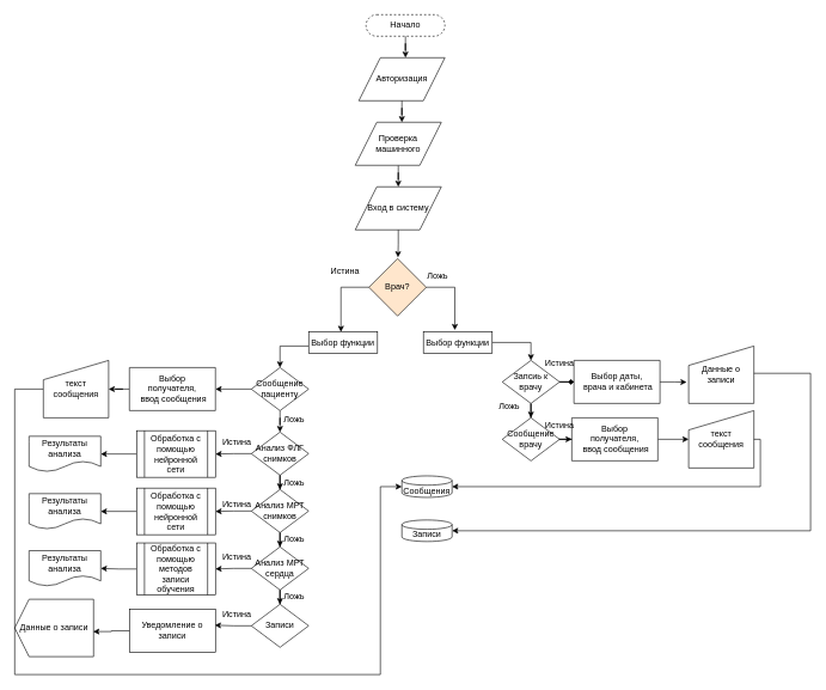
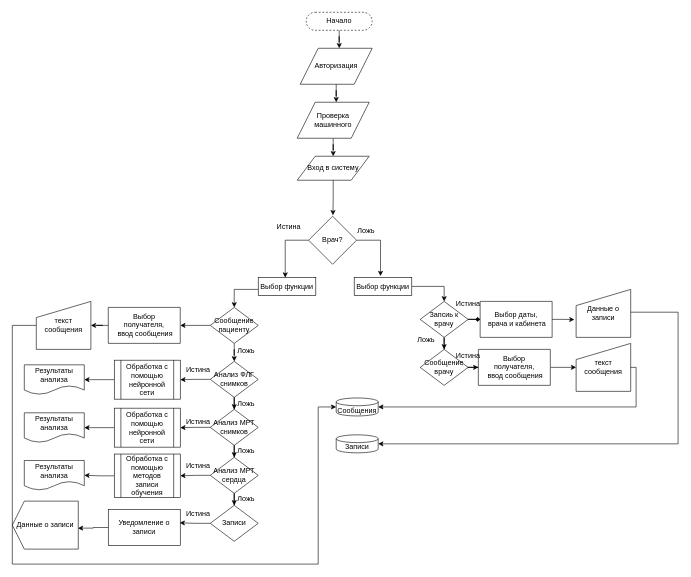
  <mxCell id="0" />
  <mxCell id="1" parent="0" />
  <mxCell id="2" value="Начало" style="rounded=1;whiteSpace=wrap;html=1;arcSize=50;dashed=1;" vertex="1" parent="1"><mxGeometry x="510" y="20" width="110" height="30" as="geometry" /></mxCell>
- <mxCell id="3" value="Вход в систему" style="shape=parallelogram;perimeter=parallelogramPerimeter;whiteSpace=wrap;html=1;fixedSize=1;size=30;" vertex="1" parent="1"><mxGeometry x="495" y="260" width="120" height="60" as="geometry" /></mxCell>
- <mxCell id="4" value="Врач?" style="rhombus;whiteSpace=wrap;html=1;fillColor=#ffe6cc;" vertex="1" parent="1"><mxGeometry x="514" y="360" width="80" height="80" as="geometry" /></mxCell>
+ <mxCell id="3" value="Вход в систему" style="shape=parallelogram;perimeter=parallelogramPerimeter;whiteSpace=wrap;html=1;fixedSize=1;size=30;" vertex="1" parent="1"><mxGeometry x="495" y="260" width="120" height="40" as="geometry" /></mxCell>
+ <mxCell id="4" value="Врач?" style="rhombus;whiteSpace=wrap;html=1;" vertex="1" parent="1"><mxGeometry x="514" y="360" width="80" height="80" as="geometry" /></mxCell>
  <mxCell id="5" value="Авторизация" style="shape=parallelogram;perimeter=parallelogramPerimeter;whiteSpace=wrap;html=1;fixedSize=1;size=30;" vertex="1" parent="1"><mxGeometry x="500" y="80" width="120" height="60" as="geometry" /></mxCell>
  <mxCell id="6" value="" style="edgeStyle=orthogonalEdgeStyle;rounded=0;orthogonalLoop=1;jettySize=auto;html=1;" edge="1" parent="1" source="7" target="3"><mxGeometry relative="1" as="geometry" /></mxCell>
  <mxCell id="7" value="Проверка машинного" style="shape=parallelogram;perimeter=parallelogramPerimeter;whiteSpace=wrap;html=1;fixedSize=1;size=30;" vertex="1" parent="1"><mxGeometry x="495" y="170" width="120" height="60" as="geometry" /></mxCell>
  <mxCell id="8" style="edgeStyle=orthogonalEdgeStyle;rounded=0;orthogonalLoop=1;jettySize=auto;html=1;entryX=0.5;entryY=0;entryDx=0;entryDy=0;" edge="1" parent="1" source="9" target="14"><mxGeometry relative="1" as="geometry" /></mxCell>
  <mxCell id="9" value="Выбор функции" style="rounded=0;whiteSpace=wrap;html=1;" vertex="1" parent="1"><mxGeometry x="590" y="462" width="96" height="30" as="geometry" /></mxCell>
  <mxCell id="10" style="edgeStyle=orthogonalEdgeStyle;rounded=0;orthogonalLoop=1;jettySize=auto;html=1;entryX=0.5;entryY=0;entryDx=0;entryDy=0;" edge="1" parent="1" source="11" target="19"><mxGeometry relative="1" as="geometry"><Array as="points"><mxPoint x="390" y="482" /></Array></mxGeometry></mxCell>
  <mxCell id="11" value="Выбор функции" style="rounded=0;whiteSpace=wrap;html=1;" vertex="1" parent="1"><mxGeometry x="430" y="462" width="96" height="30" as="geometry" /></mxCell>
  <mxCell id="12" style="edgeStyle=orthogonalEdgeStyle;rounded=0;orthogonalLoop=1;jettySize=auto;html=1;entryX=0.5;entryY=0;entryDx=0;entryDy=0;" edge="1" parent="1" source="14" target="16"><mxGeometry relative="1" as="geometry" /></mxCell>
  <mxCell id="13" style="edgeStyle=orthogonalEdgeStyle;rounded=0;orthogonalLoop=1;jettySize=auto;html=1;endArrow=diamond;" edge="1" parent="1" source="14" target="45"><mxGeometry relative="1" as="geometry" /></mxCell>
  <mxCell id="14" value="Запсиь к врачу" style="rhombus;whiteSpace=wrap;html=1;" vertex="1" parent="1"><mxGeometry x="700" y="502" width="80" height="60" as="geometry" /></mxCell>
  <mxCell id="15" style="edgeStyle=orthogonalEdgeStyle;rounded=0;orthogonalLoop=1;jettySize=auto;html=1;entryX=0;entryY=0.5;entryDx=0;entryDy=0;" edge="1" parent="1" source="16" target="48"><mxGeometry relative="1" as="geometry" /></mxCell>
  <mxCell id="16" value="Сообщение врачу" style="rhombus;whiteSpace=wrap;html=1;" vertex="1" parent="1"><mxGeometry x="700" y="582" width="80" height="60" as="geometry" /></mxCell>
  <mxCell id="17" style="edgeStyle=orthogonalEdgeStyle;rounded=0;orthogonalLoop=1;jettySize=auto;html=1;entryX=0.5;entryY=0;entryDx=0;entryDy=0;" edge="1" parent="1" source="19" target="22"><mxGeometry relative="1" as="geometry" /></mxCell>
  <mxCell id="18" style="edgeStyle=orthogonalEdgeStyle;rounded=0;orthogonalLoop=1;jettySize=auto;html=1;entryX=1;entryY=0.5;entryDx=0;entryDy=0;" edge="1" parent="1" source="19" target="69"><mxGeometry relative="1" as="geometry" /></mxCell>
  <mxCell id="19" value="Сообщение пациенту" style="rhombus;whiteSpace=wrap;html=1;" vertex="1" parent="1"><mxGeometry x="350" y="512" width="80" height="60" as="geometry" /></mxCell>
  <mxCell id="20" style="edgeStyle=orthogonalEdgeStyle;rounded=0;orthogonalLoop=1;jettySize=auto;html=1;" edge="1" parent="1" source="22" target="25"><mxGeometry relative="1" as="geometry" /></mxCell>
  <mxCell id="21" style="edgeStyle=orthogonalEdgeStyle;rounded=0;orthogonalLoop=1;jettySize=auto;html=1;entryX=1;entryY=0.5;entryDx=0;entryDy=0;" edge="1" parent="1" source="22" target="36"><mxGeometry relative="1" as="geometry" /></mxCell>
  <mxCell id="22" value="Анализ ФЛГ снимков" style="rhombus;whiteSpace=wrap;html=1;" vertex="1" parent="1"><mxGeometry x="350" y="602" width="80" height="60" as="geometry" /></mxCell>
  <mxCell id="23" style="edgeStyle=orthogonalEdgeStyle;rounded=0;orthogonalLoop=1;jettySize=auto;html=1;" edge="1" parent="1" source="25" target="28"><mxGeometry relative="1" as="geometry" /></mxCell>
  <mxCell id="24" style="edgeStyle=orthogonalEdgeStyle;rounded=0;orthogonalLoop=1;jettySize=auto;html=1;entryX=1;entryY=0.5;entryDx=0;entryDy=0;" edge="1" parent="1" source="25" target="39"><mxGeometry relative="1" as="geometry" /></mxCell>
  <mxCell id="25" value="Анализ МРТ снимков" style="rhombus;whiteSpace=wrap;html=1;" vertex="1" parent="1"><mxGeometry x="350" y="682" width="80" height="60" as="geometry" /></mxCell>
  <mxCell id="26" style="edgeStyle=orthogonalEdgeStyle;rounded=0;orthogonalLoop=1;jettySize=auto;html=1;entryX=0.5;entryY=0;entryDx=0;entryDy=0;" edge="1" parent="1" source="28" target="30"><mxGeometry relative="1" as="geometry" /></mxCell>
  <mxCell id="27" style="edgeStyle=orthogonalEdgeStyle;rounded=0;orthogonalLoop=1;jettySize=auto;html=1;entryX=1;entryY=0.5;entryDx=0;entryDy=0;" edge="1" parent="1" source="28" target="42"><mxGeometry relative="1" as="geometry" /></mxCell>
  <mxCell id="28" value="Анализ МРТ сердца" style="rhombus;whiteSpace=wrap;html=1;" vertex="1" parent="1"><mxGeometry x="350" y="762" width="80" height="60" as="geometry" /></mxCell>
  <mxCell id="29" style="edgeStyle=orthogonalEdgeStyle;rounded=0;orthogonalLoop=1;jettySize=auto;html=1;entryX=0.992;entryY=0.37;entryDx=0;entryDy=0;entryPerimeter=0;" edge="1" parent="1" source="30" target="55"><mxGeometry relative="1" as="geometry" /></mxCell>
  <mxCell id="30" value="Записи" style="rhombus;whiteSpace=wrap;html=1;" vertex="1" parent="1"><mxGeometry x="350" y="842" width="80" height="60" as="geometry" /></mxCell>
  <mxCell id="31" style="edgeStyle=orthogonalEdgeStyle;rounded=0;orthogonalLoop=1;jettySize=auto;html=1;entryX=0.542;entryY=0;entryDx=0;entryDy=0;entryPerimeter=0;" edge="1" parent="1" source="2" target="5"><mxGeometry relative="1" as="geometry" /></mxCell>
  <mxCell id="32" style="edgeStyle=orthogonalEdgeStyle;rounded=0;orthogonalLoop=1;jettySize=auto;html=1;entryX=0.542;entryY=0;entryDx=0;entryDy=0;entryPerimeter=0;" edge="1" parent="1" source="5" target="7"><mxGeometry relative="1" as="geometry" /></mxCell>
  <mxCell id="33" style="edgeStyle=orthogonalEdgeStyle;rounded=0;orthogonalLoop=1;jettySize=auto;html=1;entryX=0.507;entryY=-0.02;entryDx=0;entryDy=0;entryPerimeter=0;" edge="1" parent="1" source="3" target="4"><mxGeometry relative="1" as="geometry" /></mxCell>
  <mxCell id="34" style="edgeStyle=orthogonalEdgeStyle;rounded=0;orthogonalLoop=1;jettySize=auto;html=1;entryX=0.457;entryY=-0.076;entryDx=0;entryDy=0;entryPerimeter=0;" edge="1" parent="1" source="4" target="9"><mxGeometry relative="1" as="geometry"><Array as="points"><mxPoint x="634" y="400" /></Array></mxGeometry></mxCell>
  <mxCell id="35" style="edgeStyle=orthogonalEdgeStyle;rounded=0;orthogonalLoop=1;jettySize=auto;html=1;entryX=1;entryY=0.5;entryDx=0;entryDy=0;" edge="1" parent="1" source="36" target="37"><mxGeometry relative="1" as="geometry" /></mxCell>
  <mxCell id="36" value="Обработка с помощью нейронной сети" style="shape=process;whiteSpace=wrap;html=1;backgroundOutline=1;" vertex="1" parent="1"><mxGeometry x="190" y="600" width="110" height="65" as="geometry" /></mxCell>
  <mxCell id="37" value="Результаты анализа" style="shape=document;whiteSpace=wrap;html=1;boundedLbl=1;" vertex="1" parent="1"><mxGeometry x="40" y="607.75" width="100" height="49.5" as="geometry" /></mxCell>
  <mxCell id="38" style="edgeStyle=orthogonalEdgeStyle;rounded=0;orthogonalLoop=1;jettySize=auto;html=1;entryX=1;entryY=0.5;entryDx=0;entryDy=0;" edge="1" parent="1" source="39" target="40"><mxGeometry relative="1" as="geometry" /></mxCell>
  <mxCell id="39" value="Обработка с помощью нейронной сети" style="shape=process;whiteSpace=wrap;html=1;backgroundOutline=1;" vertex="1" parent="1"><mxGeometry x="190" y="680" width="110" height="65" as="geometry" /></mxCell>
  <mxCell id="40" value="Результаты анализа" style="shape=document;whiteSpace=wrap;html=1;boundedLbl=1;" vertex="1" parent="1"><mxGeometry x="40" y="687.75" width="100" height="49.5" as="geometry" /></mxCell>
  <mxCell id="41" style="edgeStyle=orthogonalEdgeStyle;rounded=0;orthogonalLoop=1;jettySize=auto;html=1;entryX=1;entryY=0.5;entryDx=0;entryDy=0;" edge="1" parent="1" source="42" target="43"><mxGeometry relative="1" as="geometry" /></mxCell>
  <mxCell id="42" value="Обработка с помощью методов записи обучения" style="shape=process;whiteSpace=wrap;html=1;backgroundOutline=1;" vertex="1" parent="1"><mxGeometry x="190" y="756.5" width="110" height="72.5" as="geometry" /></mxCell>
  <mxCell id="43" value="Результаты анализа" style="shape=document;whiteSpace=wrap;html=1;boundedLbl=1;" vertex="1" parent="1"><mxGeometry x="40" y="767.25" width="100" height="49.5" as="geometry" /></mxCell>
  <mxCell id="44" value="Данные о записи" style="shape=manualInput;whiteSpace=wrap;html=1;direction=east;size=27;" vertex="1" parent="1"><mxGeometry x="960" y="482" width="91" height="80" as="geometry" /></mxCell>
  <mxCell id="45" value="Выбор даты,&lt;br&gt;&amp;nbsp;врача и кабинета" style="shape=parallelogram;perimeter=parallelogramPerimeter;whiteSpace=wrap;html=1;fixedSize=1;size=-10;" vertex="1" parent="1"><mxGeometry x="800" y="502" width="120" height="60" as="geometry" /></mxCell>
  <mxCell id="46" style="edgeStyle=orthogonalEdgeStyle;rounded=0;orthogonalLoop=1;jettySize=auto;html=1;entryX=-0.031;entryY=0.63;entryDx=0;entryDy=0;entryPerimeter=0;" edge="1" parent="1" source="45" target="44"><mxGeometry relative="1" as="geometry" /></mxCell>
  <mxCell id="47" style="edgeStyle=orthogonalEdgeStyle;rounded=0;orthogonalLoop=1;jettySize=auto;html=1;entryX=0;entryY=0.5;entryDx=0;entryDy=0;" edge="1" parent="1" source="48" target="49"><mxGeometry relative="1" as="geometry" /></mxCell>
  <mxCell id="48" value="Выбор &lt;br&gt;получателя,&lt;br&gt;&amp;nbsp;ввод сообщения" style="shape=parallelogram;perimeter=parallelogramPerimeter;whiteSpace=wrap;html=1;fixedSize=1;size=-7;" vertex="1" parent="1"><mxGeometry x="797" y="582" width="120" height="60" as="geometry" /></mxCell>
  <mxCell id="49" value="текст сообщения" style="shape=manualInput;whiteSpace=wrap;html=1;direction=east;size=27;" vertex="1" parent="1"><mxGeometry x="960" y="572" width="91" height="80" as="geometry" /></mxCell>
  <mxCell id="50" value="Записи" style="shape=cylinder3;whiteSpace=wrap;html=1;boundedLbl=1;backgroundOutline=1;size=6.471;" vertex="1" parent="1"><mxGeometry x="560" y="724.5" width="70" height="30" as="geometry" /></mxCell>
  <mxCell id="51" value="Сообщения" style="shape=cylinder3;whiteSpace=wrap;html=1;boundedLbl=1;backgroundOutline=1;size=6.471;" vertex="1" parent="1"><mxGeometry x="560" y="663" width="70" height="30" as="geometry" /></mxCell>
  <mxCell id="52" style="edgeStyle=orthogonalEdgeStyle;rounded=0;orthogonalLoop=1;jettySize=auto;html=1;entryX=1;entryY=0.5;entryDx=0;entryDy=0;entryPerimeter=0;" edge="1" parent="1" source="44" target="50"><mxGeometry relative="1" as="geometry"><Array as="points"><mxPoint x="1130" y="520" /><mxPoint x="1130" y="739" /></Array></mxGeometry></mxCell>
  <mxCell id="53" style="edgeStyle=orthogonalEdgeStyle;rounded=0;orthogonalLoop=1;jettySize=auto;html=1;entryX=0.469;entryY=0.008;entryDx=0;entryDy=0;entryPerimeter=0;" edge="1" parent="1" source="4" target="11"><mxGeometry relative="1" as="geometry"><Array as="points"><mxPoint x="475" y="400" /></Array></mxGeometry></mxCell>
  <mxCell id="54" style="edgeStyle=orthogonalEdgeStyle;rounded=0;orthogonalLoop=1;jettySize=auto;html=1;entryX=1;entryY=0.5;entryDx=0;entryDy=0;entryPerimeter=0;" edge="1" parent="1" source="49" target="51"><mxGeometry relative="1" as="geometry"><Array as="points"><mxPoint x="1060" y="612" /><mxPoint x="1060" y="678" /></Array></mxGeometry></mxCell>
  <mxCell id="55" value="Уведомление о записи" style="rounded=0;whiteSpace=wrap;html=1;" vertex="1" parent="1"><mxGeometry x="180" y="849" width="120" height="60" as="geometry" /></mxCell>
  <mxCell id="56" value="Данные о записи" style="shape=offPageConnector;whiteSpace=wrap;html=1;direction=south;size=0.182;" vertex="1" parent="1"><mxGeometry x="20" y="835" width="110" height="80" as="geometry" /></mxCell>
  <mxCell id="57" style="edgeStyle=orthogonalEdgeStyle;rounded=0;orthogonalLoop=1;jettySize=auto;html=1;entryX=0.563;entryY=0.005;entryDx=0;entryDy=0;entryPerimeter=0;" edge="1" parent="1" source="55" target="56"><mxGeometry relative="1" as="geometry" /></mxCell>
  <mxCell id="58" value="Ложь" style="text;html=1;align=center;verticalAlign=middle;whiteSpace=wrap;rounded=0;" vertex="1" parent="1"><mxGeometry x="580" y="370" width="60" height="30" as="geometry" /></mxCell>
  <mxCell id="59" value="Истина" style="text;html=1;align=center;verticalAlign=middle;whiteSpace=wrap;rounded=0;" vertex="1" parent="1"><mxGeometry x="451" y="363" width="60" height="30" as="geometry" /></mxCell>
  <mxCell id="60" value="Истина" style="text;html=1;align=center;verticalAlign=middle;whiteSpace=wrap;rounded=0;" vertex="1" parent="1"><mxGeometry x="750" y="492" width="60" height="30" as="geometry" /></mxCell>
  <mxCell id="61" value="Истина" style="text;html=1;align=center;verticalAlign=middle;whiteSpace=wrap;rounded=0;" vertex="1" parent="1"><mxGeometry x="750" y="577.75" width="60" height="30" as="geometry" /></mxCell>
  <mxCell id="62" value="Истина" style="text;html=1;align=center;verticalAlign=middle;whiteSpace=wrap;rounded=0;" vertex="1" parent="1"><mxGeometry x="300" y="602" width="60" height="30" as="geometry" /></mxCell>
  <mxCell id="63" value="Истина" style="text;html=1;align=center;verticalAlign=middle;whiteSpace=wrap;rounded=0;" vertex="1" parent="1"><mxGeometry x="300" y="687.75" width="60" height="30" as="geometry" /></mxCell>
  <mxCell id="64" value="Истина" style="text;html=1;align=center;verticalAlign=middle;whiteSpace=wrap;rounded=0;" vertex="1" parent="1"><mxGeometry x="300" y="762" width="60" height="30" as="geometry" /></mxCell>
  <mxCell id="65" value="Истина" style="text;html=1;align=center;verticalAlign=middle;whiteSpace=wrap;rounded=0;" vertex="1" parent="1"><mxGeometry x="300" y="842" width="60" height="30" as="geometry" /></mxCell>
  <mxCell id="66" value="Ложь" style="text;html=1;align=center;verticalAlign=middle;whiteSpace=wrap;rounded=0;" vertex="1" parent="1"><mxGeometry x="680" y="552" width="60" height="30" as="geometry" /></mxCell>
  <mxCell id="67" value="Ложь" style="text;html=1;align=center;verticalAlign=middle;whiteSpace=wrap;rounded=0;" vertex="1" parent="1"><mxGeometry x="380" y="570" width="60" height="30" as="geometry" /></mxCell>
  <mxCell id="68" value="" style="edgeStyle=orthogonalEdgeStyle;rounded=0;orthogonalLoop=1;jettySize=auto;html=1;" edge="1" parent="1" source="69" target="71"><mxGeometry relative="1" as="geometry" /></mxCell>
  <mxCell id="69" value="Выбор &lt;br&gt;получателя,&lt;br&gt;&amp;nbsp;ввод сообщения" style="shape=parallelogram;perimeter=parallelogramPerimeter;whiteSpace=wrap;html=1;fixedSize=1;size=-7;" vertex="1" parent="1"><mxGeometry x="180" y="512" width="120" height="60" as="geometry" /></mxCell>
  <mxCell id="70" style="edgeStyle=orthogonalEdgeStyle;rounded=0;orthogonalLoop=1;jettySize=auto;html=1;" edge="1" parent="1" source="71" target="51"><mxGeometry relative="1" as="geometry"><Array as="points"><mxPoint x="20" y="542" /><mxPoint x="20" y="940" /><mxPoint x="530" y="940" /><mxPoint x="530" y="678" /></Array></mxGeometry></mxCell>
  <mxCell id="71" value="текст сообщения" style="shape=manualInput;whiteSpace=wrap;html=1;direction=east;size=27;" vertex="1" parent="1"><mxGeometry x="60" y="502" width="91" height="80" as="geometry" /></mxCell>
  <mxCell id="72" value="Ложь" style="text;html=1;align=center;verticalAlign=middle;whiteSpace=wrap;rounded=0;" vertex="1" parent="1"><mxGeometry x="380" y="657.75" width="60" height="30" as="geometry" /></mxCell>
  <mxCell id="73" value="Ложь" style="text;html=1;align=center;verticalAlign=middle;whiteSpace=wrap;rounded=0;" vertex="1" parent="1"><mxGeometry x="380" y="737.25" width="60" height="30" as="geometry" /></mxCell>
  <mxCell id="74" value="Ложь" style="text;html=1;align=center;verticalAlign=middle;whiteSpace=wrap;rounded=0;" vertex="1" parent="1"><mxGeometry x="380" y="816.75" width="60" height="30" as="geometry" /></mxCell>
